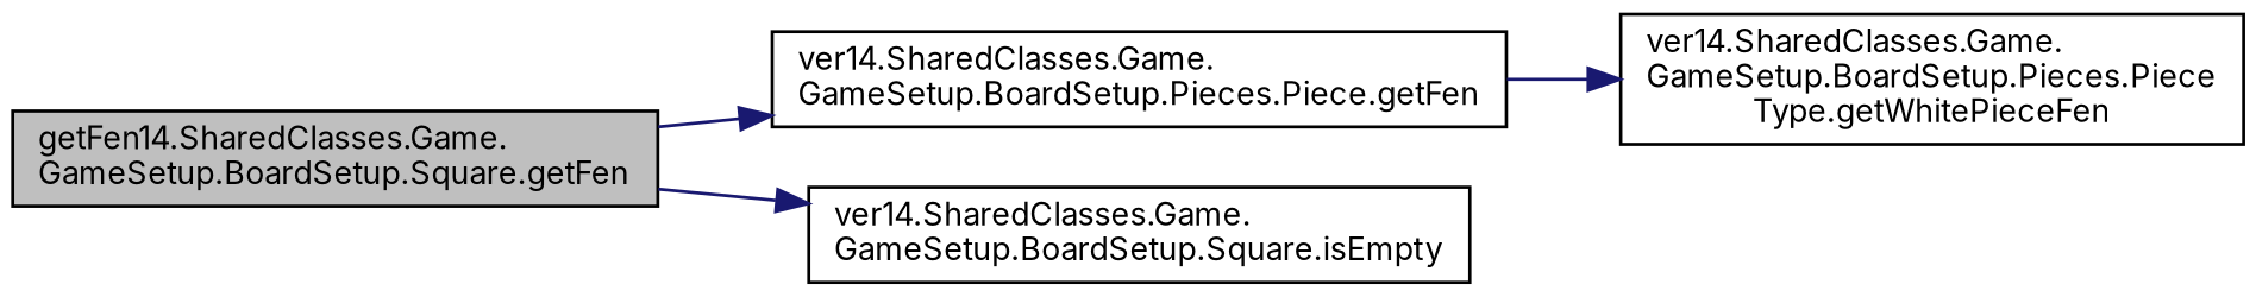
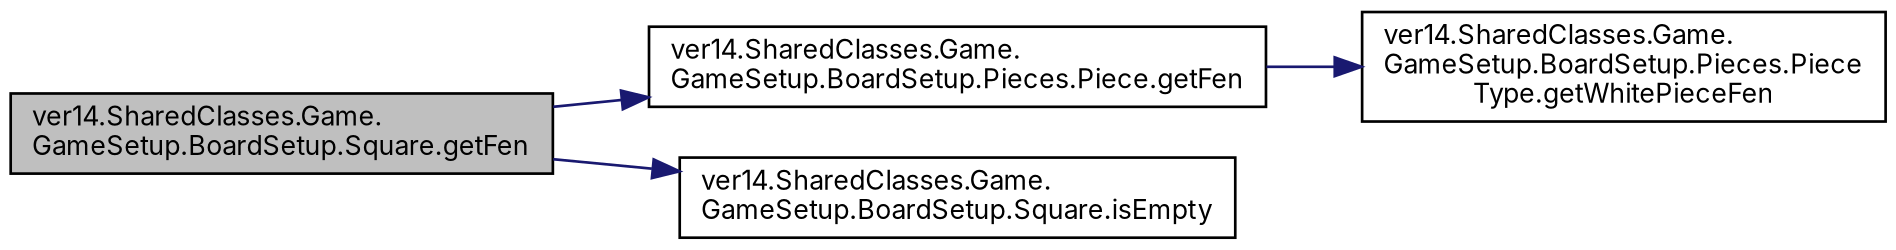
  digraph {
    rankdir=LR
    fontname=Inter
    node [color=black fillcolor=white fontname=Inter fontsize=10 shape=record style=filled]
    edge [color=midnightblue fontname=Inter fontsize=10 labelfontname=Helvetica labelfontsize=10 style=solid]
-   n1 [fillcolor=grey75 fontcolor=black height=0.2 label="getFen14.SharedClasses.Game.\lGameSetup.BoardSetup.Square.getFen" width=0.4]
+   n1 [fillcolor=grey75 fontcolor=black height=0.2 label="ver14.SharedClasses.Game.\lGameSetup.BoardSetup.Square.getFen" width=0.4]
    n2 [height=0.2 label="ver14.SharedClasses.Game.\lGameSetup.BoardSetup.Pieces.Piece.getFen" width=0.4]
    n3 [height=0.2 label="ver14.SharedClasses.Game.\lGameSetup.BoardSetup.Square.isEmpty" width=0.4]
    n4 [height=0.2 label="ver14.SharedClasses.Game.\lGameSetup.BoardSetup.Pieces.Piece\lType.getWhitePieceFen" width=0.4]
    n1 -> n2
    n1 -> n3
    n2 -> n4
  }
